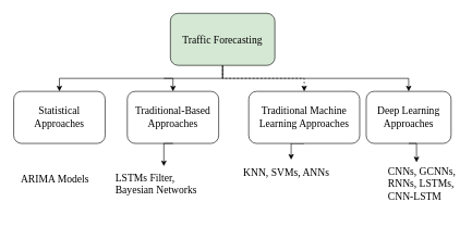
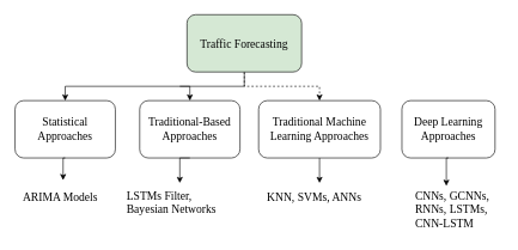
  <mxCell id="0" />
  <mxCell id="1" parent="0" />
  <mxCell id="2" style="edgeStyle=orthogonalEdgeStyle;rounded=0;orthogonalLoop=1;jettySize=auto;html=1;exitX=0.5;exitY=1;exitDx=0;exitDy=0;entryX=0.5;entryY=0;entryDx=0;entryDy=0;fontFamily=Lucida Console;fontSize=16;dashed=1;" edge="1" parent="1" source="5" target="9"><mxGeometry relative="1" as="geometry" /></mxCell>
  <mxCell id="3" style="edgeStyle=orthogonalEdgeStyle;rounded=0;orthogonalLoop=1;jettySize=auto;html=1;exitX=0.5;exitY=1;exitDx=0;exitDy=0;entryX=0.5;entryY=0;entryDx=0;entryDy=0;fontFamily=Lucida Console;fontSize=16;" edge="1" parent="1" source="5" target="6"><mxGeometry relative="1" as="geometry" /></mxCell>
- <mxCell id="4" style="edgeStyle=orthogonalEdgeStyle;rounded=0;orthogonalLoop=1;jettySize=auto;html=1;exitX=0.5;exitY=1;exitDx=0;exitDy=0;entryX=0.5;entryY=0;entryDx=0;entryDy=0;fontFamily=Lucida Console;fontSize=16;" edge="1" parent="1" source="5" target="7"><mxGeometry relative="1" as="geometry" /></mxCell>
  <mxCell id="5" value="&lt;font style=&quot;font-size: 16px;&quot; face=&quot;Lucida Console&quot;&gt;Traffic Forecasting&lt;/font&gt;" style="rounded=1;whiteSpace=wrap;html=1;fillColor=#d5e8d4;" vertex="1" parent="1"><mxGeometry x="260" y="20" width="160" height="80" as="geometry" /></mxCell>
  <mxCell id="6" value="Statistical Approaches" style="rounded=1;whiteSpace=wrap;html=1;fontFamily=Lucida Console;fontSize=16;" vertex="1" parent="1"><mxGeometry x="20" y="140" width="140" height="80" as="geometry" /></mxCell>
  <mxCell id="7" value="Deep Learning Approaches" style="rounded=1;whiteSpace=wrap;html=1;fontFamily=Lucida Console;fontSize=16;" vertex="1" parent="1"><mxGeometry x="560" y="140" width="130" height="80" as="geometry" /></mxCell>
  <mxCell id="8" style="edgeStyle=orthogonalEdgeStyle;rounded=0;orthogonalLoop=1;jettySize=auto;html=1;exitX=0.5;exitY=1;exitDx=0;exitDy=0;entryX=0.5;entryY=0;entryDx=0;entryDy=0;" edge="1" parent="1" source="9" target="11"><mxGeometry relative="1" as="geometry" /></mxCell>
- <mxCell id="9" value="Traditional Machine Learning Approaches" style="rounded=1;whiteSpace=wrap;html=1;fontFamily=Lucida Console;fontSize=16;" vertex="1" parent="1"><mxGeometry x="380" y="140" width="170" height="80" as="geometry" /></mxCell>
+ <mxCell id="9" value="Traditional Machine Learning Approaches" style="rounded=1;whiteSpace=wrap;html=1;fontFamily=Lucida Console;fontSize=16;" vertex="1" parent="1"><mxGeometry x="360" y="140" width="170" height="80" as="geometry" /></mxCell>
  <mxCell id="10" value="ARIMA Models" style="text;html=1;strokeColor=none;fillColor=none;align=left;verticalAlign=middle;whiteSpace=wrap;rounded=0;fontSize=16;fontFamily=Lucida Console;" vertex="1" parent="1"><mxGeometry x="28.75" y="257" width="122.5" height="36" as="geometry" /></mxCell>
- <mxCell id="11" value="&lt;div align=&quot;left&quot;&gt;KNN, SVMs, ANNs&lt;/div&gt;" style="text;html=1;strokeColor=none;fillColor=none;align=left;verticalAlign=middle;whiteSpace=wrap;rounded=0;fontSize=16;fontFamily=Lucida Console;" vertex="1" parent="1"><mxGeometry x="370" y="245" width="150" height="40" as="geometry" /></mxCell>
- <mxCell id="12" value="&lt;div align=&quot;left&quot;&gt;CNNs, GCNNs, &lt;br&gt;&lt;/div&gt;&lt;div align=&quot;left&quot;&gt;RNNs, LSTMs, &lt;br&gt;&lt;/div&gt;&lt;div align=&quot;left&quot;&gt;CNN-LSTM&lt;br&gt;&lt;/div&gt;" style="text;html=1;align=center;verticalAlign=middle;resizable=0;points=[];autosize=1;strokeColor=none;fillColor=none;fontSize=16;fontFamily=Lucida Console;" vertex="1" parent="1"><mxGeometry x="575" y="247" width="140" height="70" as="geometry" /></mxCell>
+ <mxCell id="11" value="&lt;div align=&quot;left&quot;&gt;KNN, SVMs, ANNs&lt;/div&gt;" style="text;html=1;strokeColor=none;fillColor=none;align=left;verticalAlign=middle;whiteSpace=wrap;rounded=0;fontSize=16;fontFamily=Lucida Console;" vertex="1" parent="1"><mxGeometry x="370" y="255" width="150" height="40" as="geometry" /></mxCell>
+ <mxCell id="12" value="&lt;div align=&quot;left&quot;&gt;CNNs, GCNNs, &lt;br&gt;&lt;/div&gt;&lt;div align=&quot;left&quot;&gt;RNNs, LSTMs, &lt;br&gt;&lt;/div&gt;&lt;div align=&quot;left&quot;&gt;CNN-LSTM&lt;br&gt;&lt;/div&gt;" style="text;html=1;align=center;verticalAlign=middle;resizable=0;points=[];autosize=1;strokeColor=none;fillColor=none;fontSize=16;fontFamily=Lucida Console;" vertex="1" parent="1"><mxGeometry x="560" y="257" width="140" height="70" as="geometry" /></mxCell>
  <mxCell id="13" style="edgeStyle=orthogonalEdgeStyle;rounded=0;orthogonalLoop=1;jettySize=auto;html=1;exitX=0.5;exitY=0;exitDx=0;exitDy=0;endArrow=none;endFill=0;startArrow=classic;startFill=1;" edge="1" parent="1" source="14"><mxGeometry relative="1" as="geometry"><mxPoint x="250" y="120" as="targetPoint" /><Array as="points"><mxPoint x="264" y="120" /></Array></mxGeometry></mxCell>
  <mxCell id="14" value="Traditional-Based Approaches" style="rounded=1;whiteSpace=wrap;html=1;fontFamily=Lucida Console;fontSize=16;" vertex="1" parent="1"><mxGeometry x="194" y="140" width="140" height="80" as="geometry" /></mxCell>
  <mxCell id="15" value="&lt;font style=&quot;font-size: 16px;&quot; face=&quot;Lucida Console&quot;&gt;LSTMs Filter,&lt;br&gt;Bayesian Networks&lt;/font&gt;" style="text;whiteSpace=wrap;html=1;" vertex="1" parent="1"><mxGeometry x="174" y="257" width="180" height="50" as="geometry" /></mxCell>
+ <mxCell id="16" style="edgeStyle=orthogonalEdgeStyle;rounded=0;orthogonalLoop=1;jettySize=auto;html=1;exitX=0.5;exitY=1;exitDx=0;exitDy=0;entryX=0.476;entryY=-0.167;entryDx=0;entryDy=0;entryPerimeter=0;" edge="1" parent="1" source="6" target="10"><mxGeometry relative="1" as="geometry" /></mxCell>
  <mxCell id="17" style="edgeStyle=orthogonalEdgeStyle;rounded=0;orthogonalLoop=1;jettySize=auto;html=1;exitX=0.5;exitY=1;exitDx=0;exitDy=0;entryX=0.422;entryY=-0.04;entryDx=0;entryDy=0;entryPerimeter=0;" edge="1" parent="1" source="14" target="15"><mxGeometry relative="1" as="geometry" /></mxCell>
  <mxCell id="18" style="edgeStyle=orthogonalEdgeStyle;rounded=0;orthogonalLoop=1;jettySize=auto;html=1;exitX=0.5;exitY=1;exitDx=0;exitDy=0;entryX=0.443;entryY=0.029;entryDx=0;entryDy=0;entryPerimeter=0;" edge="1" parent="1" source="7" target="12"><mxGeometry relative="1" as="geometry" /></mxCell>
